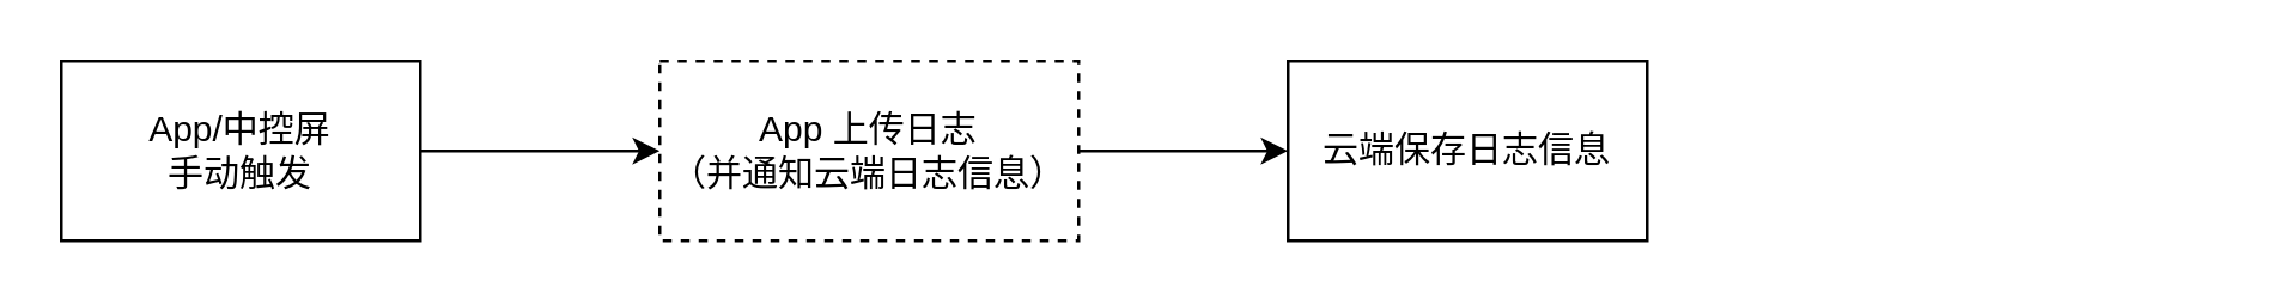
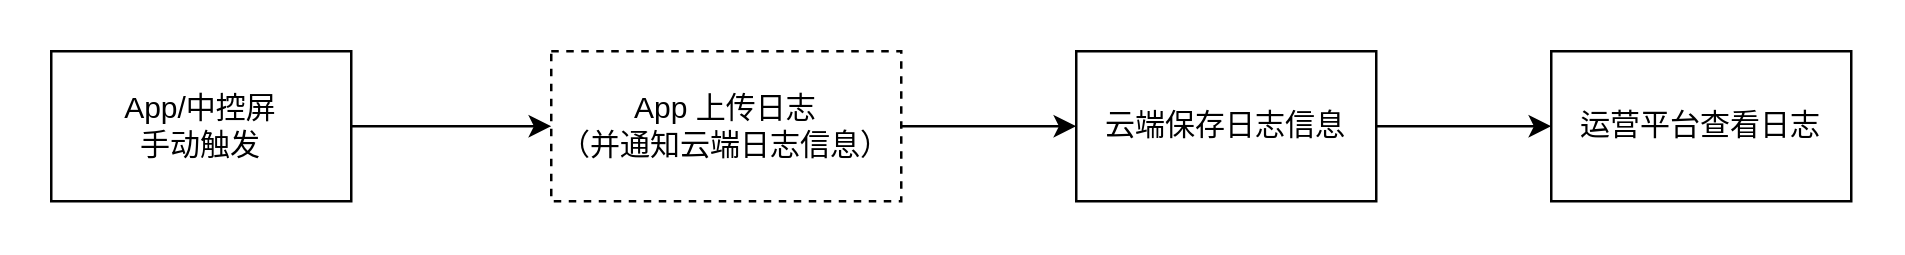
  <mxCell id="0" />
  <mxCell id="1" parent="0" />
  <mxCell id="2" value="" style="edgeStyle=orthogonalEdgeStyle;rounded=0;orthogonalLoop=1;jettySize=auto;html=1;" parent="1" source="3" target="5" edge="1"><mxGeometry relative="1" as="geometry" /></mxCell>
  <mxCell id="3" value="App/中控屏&lt;br&gt;手动触发" style="rounded=0;whiteSpace=wrap;html=1;" parent="1" vertex="1"><mxGeometry x="20" y="20" width="120" height="60" as="geometry" /></mxCell>
  <mxCell id="4" value="" style="edgeStyle=orthogonalEdgeStyle;rounded=0;orthogonalLoop=1;jettySize=auto;html=1;" parent="1" source="5" target="7" edge="1"><mxGeometry relative="1" as="geometry" /></mxCell>
  <mxCell id="5" value="App 上传日志&lt;br&gt;（并通知云端日志信息）" style="rounded=0;whiteSpace=wrap;html=1;dashed=1;" parent="1" vertex="1"><mxGeometry x="220" y="20" width="140" height="60" as="geometry" /></mxCell>
+ <mxCell id="6" value="" style="edgeStyle=orthogonalEdgeStyle;rounded=0;orthogonalLoop=1;jettySize=auto;html=1;" parent="1" source="7" target="8" edge="1"><mxGeometry relative="1" as="geometry" /></mxCell>
  <mxCell id="7" value="云端保存日志信息" style="rounded=0;whiteSpace=wrap;html=1;" parent="1" vertex="1"><mxGeometry x="430" y="20" width="120" height="60" as="geometry" /></mxCell>
+ <mxCell id="8" value="运营平台查看日志" style="whiteSpace=wrap;html=1;rounded=0;" parent="1" vertex="1"><mxGeometry x="620" y="20" width="120" height="60" as="geometry" /></mxCell>
